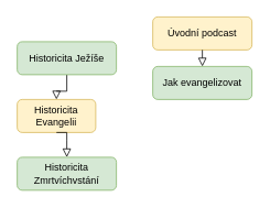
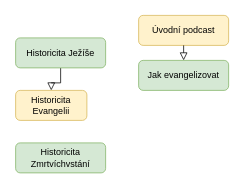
  <mxCell id="0" />
  <mxCell id="1" parent="0" />
  <mxCell id="2" value="" style="rounded=0;html=1;jettySize=auto;orthogonalLoop=1;fontSize=11;endArrow=block;endFill=0;endSize=8;strokeWidth=1;shadow=0;labelBackgroundColor=none;edgeStyle=orthogonalEdgeStyle;entryX=0.5;entryY=0;entryDx=0;entryDy=0;" parent="1" source="3" target="4" edge="1"><mxGeometry relative="1" as="geometry"><mxPoint x="80" y="120" as="targetPoint" /><Array as="points" /></mxGeometry></mxCell>
  <mxCell id="3" value="Historicita Ježíše" style="rounded=1;whiteSpace=wrap;html=1;fontSize=12;glass=0;strokeWidth=1;shadow=0;fillColor=#d5e8d4;strokeColor=#82b366;" parent="1" vertex="1"><mxGeometry x="20" y="50" width="120" height="40" as="geometry" /></mxCell>
  <mxCell id="4" value="Historicita Evangelii" style="rounded=1;whiteSpace=wrap;html=1;fontSize=12;glass=0;strokeWidth=1;shadow=0;fillColor=#fff2cc;strokeColor=#d6b656;" parent="1" vertex="1"><mxGeometry x="20" y="120" width="95" height="40" as="geometry" /></mxCell>
  <mxCell id="5" value="Úvodní podcast" style="rounded=1;whiteSpace=wrap;html=1;fontSize=12;glass=0;strokeWidth=1;shadow=0;fillColor=#fff2cc;strokeColor=#d6b656;" vertex="1" parent="1"><mxGeometry x="184" y="20" width="120" height="40" as="geometry" /></mxCell>
  <mxCell id="6" value="" style="rounded=0;html=1;jettySize=auto;orthogonalLoop=1;fontSize=11;endArrow=block;endFill=0;endSize=8;strokeWidth=1;shadow=0;labelBackgroundColor=none;edgeStyle=orthogonalEdgeStyle;exitX=0.5;exitY=1;exitDx=0;exitDy=0;entryX=0.5;entryY=0;entryDx=0;entryDy=0;" edge="1" parent="1" source="5" target="9"><mxGeometry relative="1" as="geometry"><mxPoint x="120.029" y="110" as="sourcePoint" /><mxPoint x="244" y="90" as="targetPoint" /><Array as="points"><mxPoint x="244" y="80" /><mxPoint x="244" y="80" /></Array></mxGeometry></mxCell>
  <mxCell id="7" value="Historicita Zmrtvíchvstání" style="rounded=1;whiteSpace=wrap;html=1;fontSize=12;glass=0;strokeWidth=1;shadow=0;fillColor=#d5e8d4;strokeColor=#82b366;" vertex="1" parent="1"><mxGeometry x="20" y="190" width="120" height="40" as="geometry" /></mxCell>
- <mxCell id="8" value="" style="rounded=0;html=1;jettySize=auto;orthogonalLoop=1;fontSize=11;endArrow=block;endFill=0;endSize=8;strokeWidth=1;shadow=0;labelBackgroundColor=none;edgeStyle=orthogonalEdgeStyle;exitX=0.5;exitY=1;exitDx=0;exitDy=0;entryX=0.5;entryY=0;entryDx=0;entryDy=0;" edge="1" parent="1" source="4" target="7"><mxGeometry relative="1" as="geometry"><mxPoint x="90" y="110" as="sourcePoint" /><mxPoint x="90" y="140" as="targetPoint" /><Array as="points"><mxPoint x="80" y="170" /><mxPoint x="80" y="170" /></Array></mxGeometry></mxCell>
  <mxCell id="9" value="Jak evangelizovat" style="rounded=1;whiteSpace=wrap;html=1;fontSize=12;glass=0;strokeWidth=1;shadow=0;fillColor=#d5e8d4;strokeColor=#82b366;" vertex="1" parent="1"><mxGeometry x="184" y="80" width="120" height="40" as="geometry" /></mxCell>
